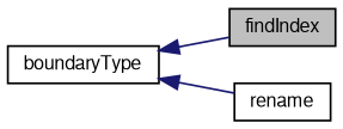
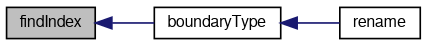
  digraph {
    rankdir=LR
    node [color=black fontname=FreeSans fontsize=10 shape=record]
    edge [color=midnightblue dir=back fontname=FreeSans fontsize=10 labelfontname=FreeSans labelfontsize=10 style=solid]
    n1 [fillcolor=grey75 fontcolor=black height=0.2 label=findIndex style=filled width=0.4]
    n2 [height=0.2 label=boundaryType width=0.4]
    n3 [height=0.2 label=rename width=0.4]
-   n2 -> n1
+   n1 -> n2
    n2 -> n3
  }
